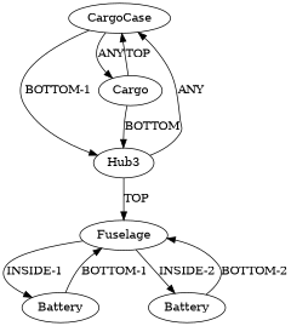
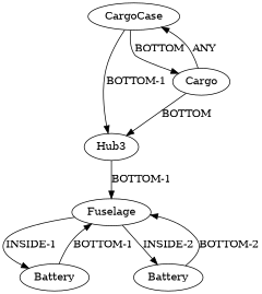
  digraph {
    n1 [instance=CargoCase_instance_1 label=CargoCase]
    n2 [instance=Hub3_instance_4 label=Hub3]
    n3 [instance=Cargo_instance_1 label=Cargo]
    n4 [instance=Fuselage_instance_1 label=Fuselage]
    n5 [instance=Battery_instance_1 label=Battery]
    n6 [instance=Battery_instance_2 label=Battery]
    n1 -> n2 [label="BOTTOM-1"]
-   n1 -> n3 [label=ANY]
-   n2 -> n1 [label=ANY]
-   n2 -> n4 [label=TOP]
-   n3 -> n1 [label=TOP]
+   n1 -> n3 [label=BOTTOM]
+   n2 -> n4 [label="BOTTOM-1"]
+   n3 -> n1 [label=ANY]
    n3 -> n2 [label=BOTTOM]
    n4 -> n5 [label="INSIDE-1"]
    n4 -> n6 [label="INSIDE-2"]
    n5 -> n4 [label="BOTTOM-1"]
    n6 -> n4 [label="BOTTOM-2"]
  }
